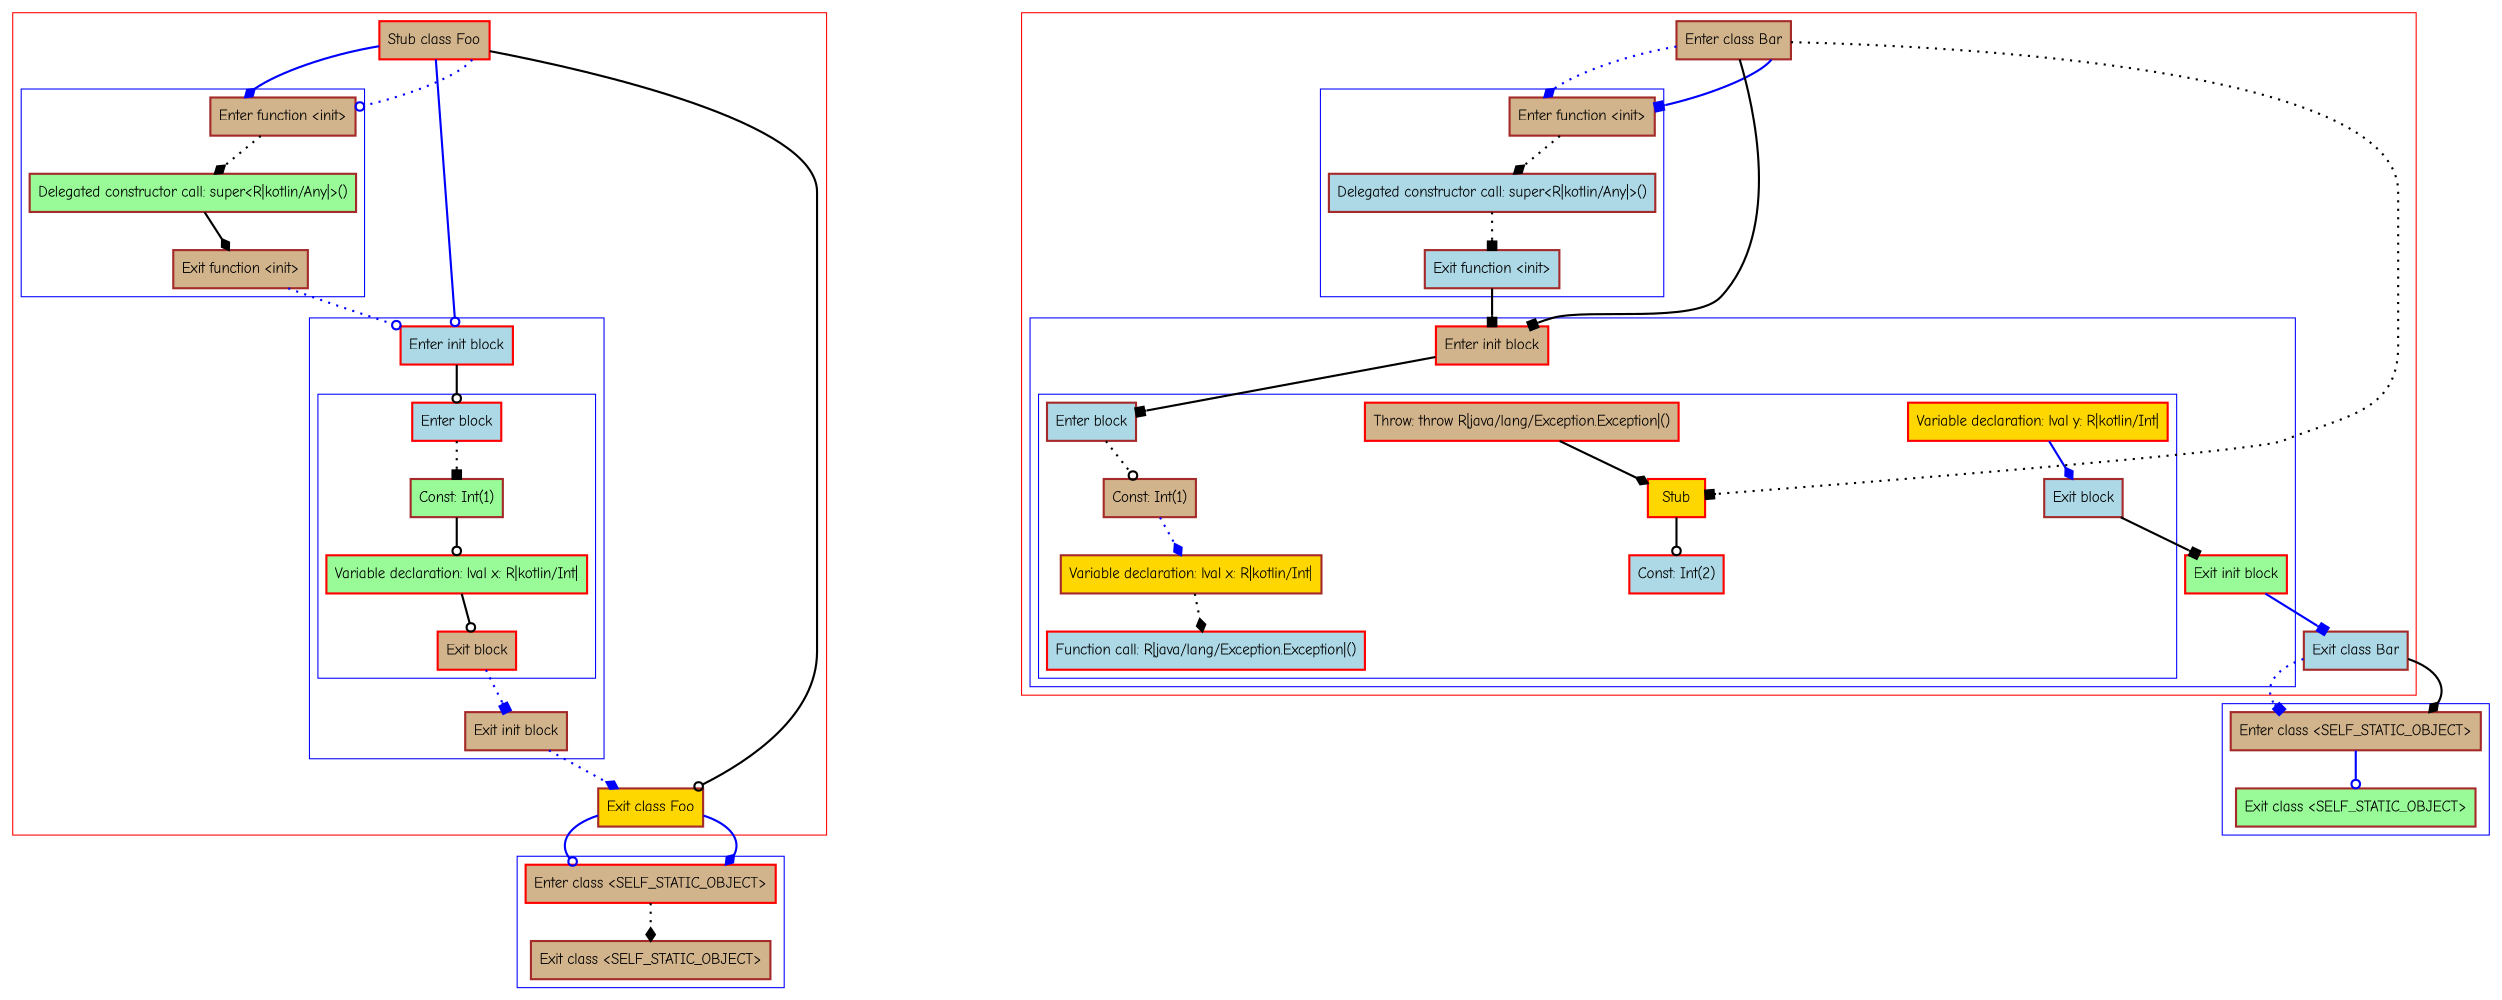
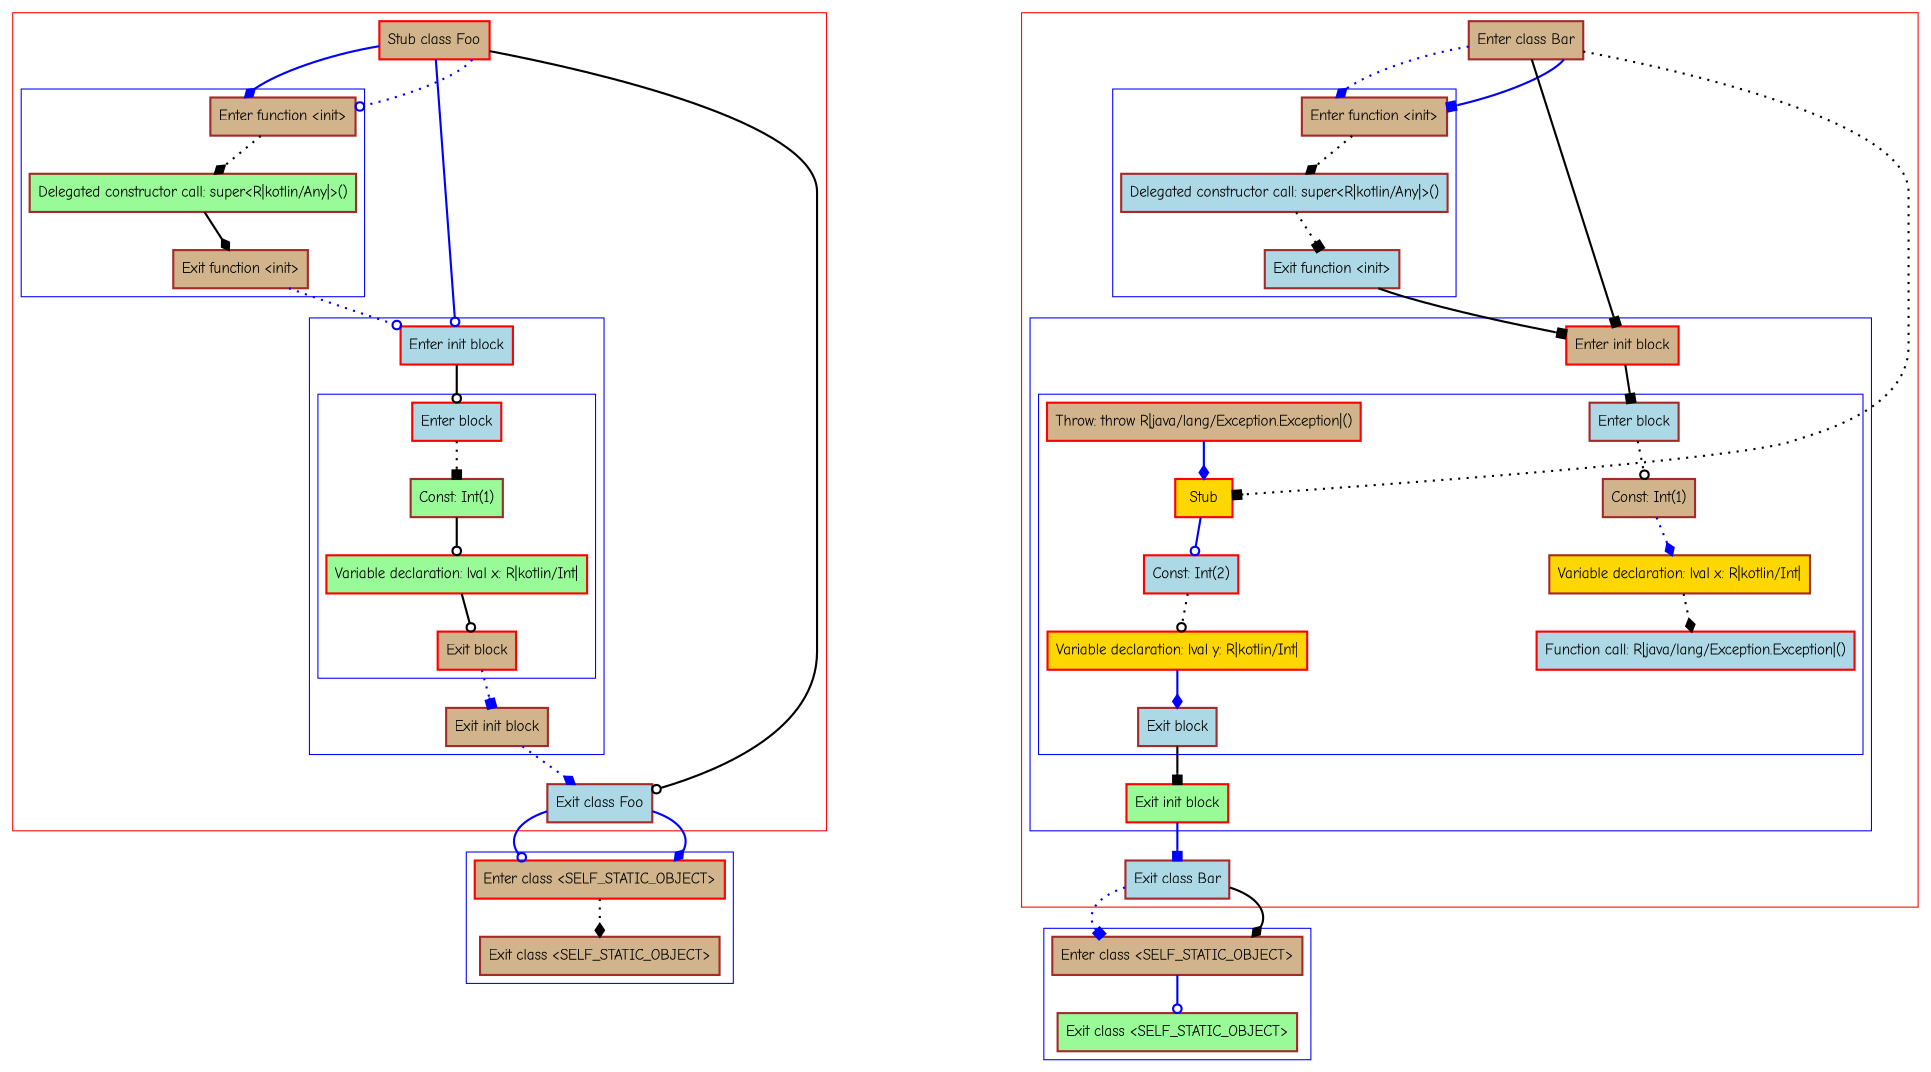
  digraph {
    fontname="Comic Neue"
    nodesep=3
    node [color=brown fillcolor=tan fontname="Comic Neue" penwidth=2 shape=box style=filled]
    edge [arrowhead=diamond color=black fontname="Comic Neue" penwidth=2 style=dotted]
    n1 [color=red label="Enter class <SELF_STATIC_OBJECT>"]
    n2 [label="Exit class <SELF_STATIC_OBJECT>"]
    n3 [label="Enter function <init>"]
    n4 [fillcolor=palegreen label="Delegated constructor call: super<R|kotlin/Any|>()"]
    n5 [label="Exit function <init>"]
    n6 [color=red fillcolor=lightblue label="Enter block"]
    n7 [fillcolor=palegreen label="Const: Int(1)"]
    n8 [color=red fillcolor=palegreen label="Variable declaration: lval x: R|kotlin/Int|"]
    n9 [color=red label="Exit block"]
    n10 [color=red fillcolor=lightblue label="Enter init block"]
    n11 [label="Exit init block"]
    n12 [color=red label="Stub class Foo"]
-   n13 [fillcolor=gold label="Exit class Foo"]
+   n13 [fillcolor=lightblue label="Exit class Foo"]
    n14 [label="Enter function <init>"]
    n15 [fillcolor=lightblue label="Delegated constructor call: super<R|kotlin/Any|>()"]
    n16 [fillcolor=lightblue label="Exit function <init>"]
    n17 [fillcolor=lightblue label="Enter block"]
    n18 [label="Const: Int(1)"]
    n19 [fillcolor=gold label="Variable declaration: lval x: R|kotlin/Int|"]
    n20 [color=red fillcolor=lightblue label="Function call: R|java/lang/Exception.Exception|()"]
    n21 [color=red label="Throw: throw R|java/lang/Exception.Exception|()"]
    n22 [color=red fillcolor=gold label=Stub]
    n23 [color=red fillcolor=lightblue label="Const: Int(2)"]
    n24 [color=red fillcolor=gold label="Variable declaration: lval y: R|kotlin/Int|"]
    n25 [fillcolor=lightblue label="Exit block"]
    n26 [color=red label="Enter init block"]
    n27 [color=red fillcolor=palegreen label="Exit init block"]
    n28 [label="Enter class Bar"]
    n29 [fillcolor=lightblue label="Exit class Bar"]
    n30 [label="Enter class <SELF_STATIC_OBJECT>"]
    n31 [fillcolor=palegreen label="Exit class <SELF_STATIC_OBJECT>"]
    subgraph cluster_1 {
      color=blue
      n1
      n2
    }
    subgraph cluster_2 {
      color=red
      n12
      n13
      subgraph cluster_3 {
        color=blue
        n3
        n4
        n5
      }
      subgraph cluster_4 {
        color=blue
        n10
        n11
        subgraph cluster_5 {
          color=blue
          n6
          n7
          n8
          n9
        }
      }
    }
    subgraph cluster_6 {
      color=red
      n28
      n29
      subgraph cluster_7 {
        color=blue
        n14
        n15
        n16
      }
      subgraph cluster_8 {
        color=blue
        n26
        n27
        subgraph cluster_9 {
          color=blue
          n17
          n18
          n19
          n20
          n21
          n22
          n23
          n24
          n25
        }
      }
    }
    subgraph cluster_10 {
      color=blue
      n30
      n31
    }
    n1 -> n2
    n3 -> n4
    n4 -> n5 [style=solid]
    n5 -> n10 [arrowhead=odot color=blue]
    n6 -> n7 [arrowhead=box]
    n7 -> n8 [arrowhead=odot style=bold]
    n8 -> n9 [arrowhead=odot style=solid]
    n9 -> n11 [arrowhead=box color=blue]
    n10 -> n6 [arrowhead=odot style=bold]
    n11 -> n13 [color=blue]
    n12 -> n3 [color=blue style=bold]
    n12 -> n3 [arrowhead=odot color=blue]
    n12 -> n10 [arrowhead=odot color=blue style=bold]
    n12 -> n13 [arrowhead=odot style=bold]
    n13 -> n1 [arrowhead=odot color=blue style=bold]
    n13 -> n1 [color=blue style=solid]
    n14 -> n15
    n15 -> n16 [arrowhead=box]
    n16 -> n26 [arrowhead=box style=solid]
    n17 -> n18 [arrowhead=odot]
    n18 -> n19 [color=blue]
    n19 -> n20
-   n21 -> n22 [style=solid]
-   n22 -> n23 [arrowhead=odot style=bold]
+   n21 -> n22 [color=blue style=solid]
+   n22 -> n23 [arrowhead=odot color=blue style=bold]
+   n23 -> n24 [arrowhead=odot]
    n24 -> n25 [color=blue style=solid]
    n25 -> n27 [arrowhead=box style=solid]
    n26 -> n17 [arrowhead=box style=solid]
    n27 -> n29 [arrowhead=box color=blue style=bold]
    n28 -> n14 [color=blue]
    n28 -> n14 [arrowhead=box color=blue style=bold]
    n28 -> n22 [arrowhead=box]
    n28 -> n26 [arrowhead=box style=bold]
    n29 -> n30 [arrowhead=box color=blue]
    n29 -> n30 [style=solid]
    n30 -> n31 [arrowhead=odot color=blue style=solid]
  }
